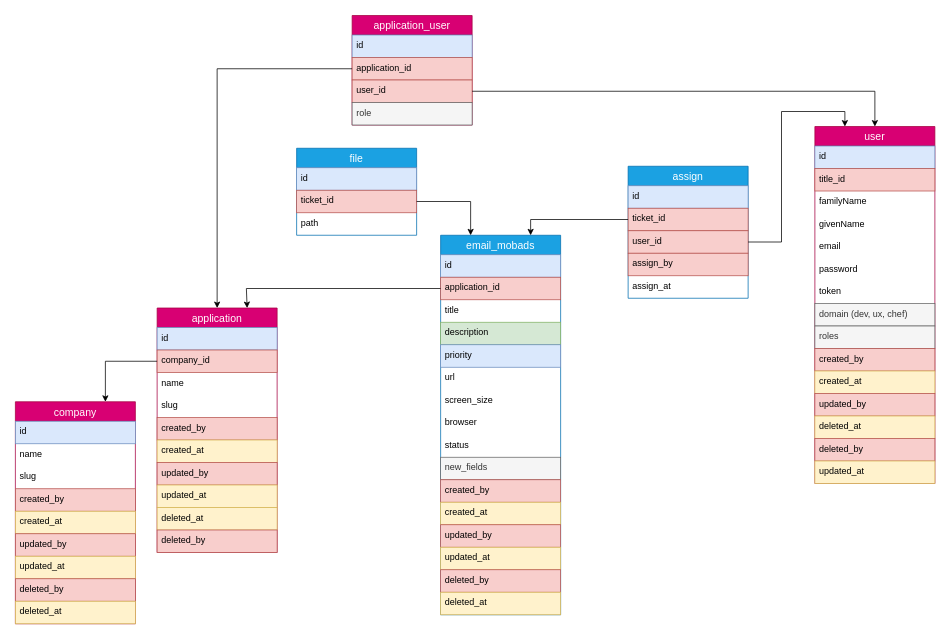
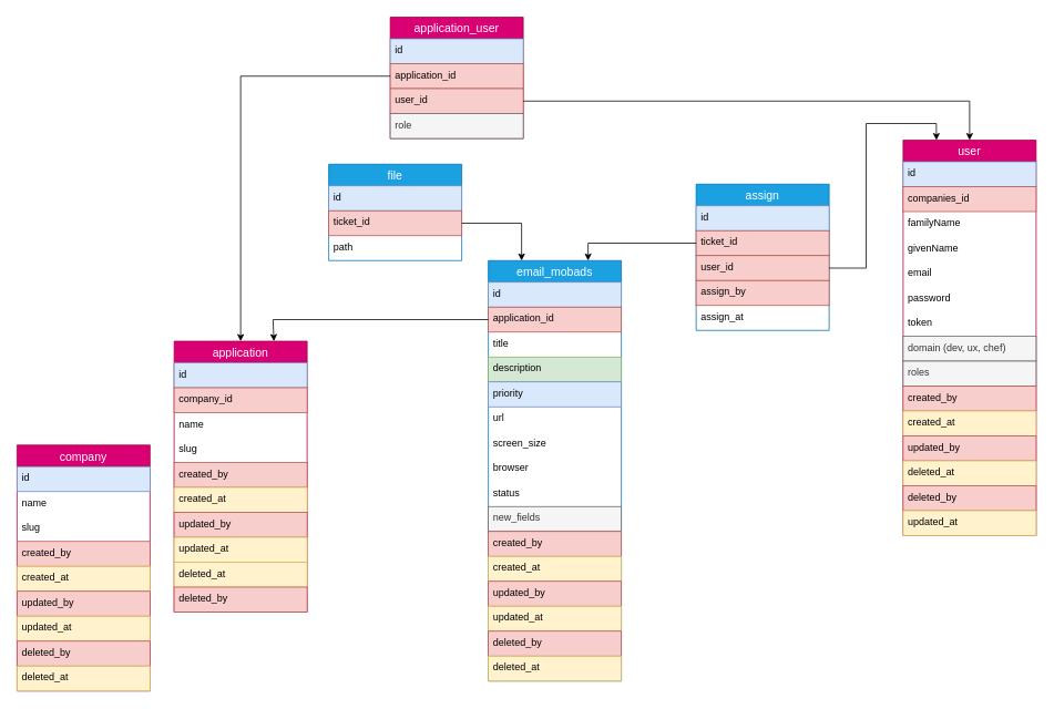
  <mxCell id="0" />
  <mxCell id="1" parent="0" />
  <mxCell id="2" value="company" style="swimlane;fontStyle=0;childLayout=stackLayout;horizontal=1;startSize=26;horizontalStack=0;resizeParent=1;resizeParentMax=0;resizeLast=0;collapsible=1;marginBottom=0;align=center;fontSize=14;fillColor=#d80073;strokeColor=#A50040;fontColor=#ffffff;" parent="1" vertex="1"><mxGeometry x="20" y="535" width="160" height="296" as="geometry" /></mxCell>
  <mxCell id="3" value="id" style="text;strokeColor=#6c8ebf;fillColor=#dae8fc;spacingLeft=4;spacingRight=4;overflow=hidden;rotatable=0;points=[[0,0.5],[1,0.5]];portConstraint=eastwest;fontSize=12;" parent="2" vertex="1"><mxGeometry y="26" width="160" height="30" as="geometry" /></mxCell>
  <mxCell id="4" value="name" style="text;strokeColor=none;fillColor=none;spacingLeft=4;spacingRight=4;overflow=hidden;rotatable=0;points=[[0,0.5],[1,0.5]];portConstraint=eastwest;fontSize=12;" parent="2" vertex="1"><mxGeometry y="56" width="160" height="30" as="geometry" /></mxCell>
  <mxCell id="5" value="slug" style="text;strokeColor=none;fillColor=none;spacingLeft=4;spacingRight=4;overflow=hidden;rotatable=0;points=[[0,0.5],[1,0.5]];portConstraint=eastwest;fontSize=12;" parent="2" vertex="1"><mxGeometry y="86" width="160" height="30" as="geometry" /></mxCell>
  <mxCell id="6" value="created_by" style="text;strokeColor=#b85450;fillColor=#f8cecc;spacingLeft=4;spacingRight=4;overflow=hidden;rotatable=0;points=[[0,0.5],[1,0.5]];portConstraint=eastwest;fontSize=12;" parent="2" vertex="1"><mxGeometry y="116" width="160" height="30" as="geometry" /></mxCell>
  <mxCell id="7" value="created_at" style="text;strokeColor=#d6b656;fillColor=#fff2cc;spacingLeft=4;spacingRight=4;overflow=hidden;rotatable=0;points=[[0,0.5],[1,0.5]];portConstraint=eastwest;fontSize=12;" parent="2" vertex="1"><mxGeometry y="146" width="160" height="30" as="geometry" /></mxCell>
  <mxCell id="8" value="updated_by" style="text;strokeColor=#b85450;fillColor=#f8cecc;spacingLeft=4;spacingRight=4;overflow=hidden;rotatable=0;points=[[0,0.5],[1,0.5]];portConstraint=eastwest;fontSize=12;" parent="2" vertex="1"><mxGeometry y="176" width="160" height="30" as="geometry" /></mxCell>
  <mxCell id="9" value="updated_at" style="text;strokeColor=#d6b656;fillColor=#fff2cc;spacingLeft=4;spacingRight=4;overflow=hidden;rotatable=0;points=[[0,0.5],[1,0.5]];portConstraint=eastwest;fontSize=12;" parent="2" vertex="1"><mxGeometry y="206" width="160" height="30" as="geometry" /></mxCell>
  <mxCell id="10" value="deleted_by" style="text;strokeColor=#b85450;fillColor=#f8cecc;spacingLeft=4;spacingRight=4;overflow=hidden;rotatable=0;points=[[0,0.5],[1,0.5]];portConstraint=eastwest;fontSize=12;" parent="2" vertex="1"><mxGeometry y="236" width="160" height="30" as="geometry" /></mxCell>
  <mxCell id="11" value="deleted_at" style="text;strokeColor=#d6b656;fillColor=#fff2cc;spacingLeft=4;spacingRight=4;overflow=hidden;rotatable=0;points=[[0,0.5],[1,0.5]];portConstraint=eastwest;fontSize=12;" parent="2" vertex="1"><mxGeometry y="266" width="160" height="30" as="geometry" /></mxCell>
  <mxCell id="12" value="user" style="swimlane;fontStyle=0;childLayout=stackLayout;horizontal=1;startSize=26;horizontalStack=0;resizeParent=1;resizeParentMax=0;resizeLast=0;collapsible=1;marginBottom=0;align=center;fontSize=14;fillColor=#d80073;strokeColor=#A50040;fontColor=#ffffff;" parent="1" vertex="1"><mxGeometry x="1086" y="168" width="160" height="476" as="geometry" /></mxCell>
  <mxCell id="13" value="id" style="text;strokeColor=#6c8ebf;fillColor=#dae8fc;spacingLeft=4;spacingRight=4;overflow=hidden;rotatable=0;points=[[0,0.5],[1,0.5]];portConstraint=eastwest;fontSize=12;" parent="12" vertex="1"><mxGeometry y="26" width="160" height="30" as="geometry" /></mxCell>
- <mxCell id="14" value="title_id" style="text;strokeColor=#b85450;fillColor=#f8cecc;spacingLeft=4;spacingRight=4;overflow=hidden;rotatable=0;points=[[0,0.5],[1,0.5]];portConstraint=eastwest;fontSize=12;" vertex="1" parent="12"><mxGeometry y="56" width="160" height="30" as="geometry" /></mxCell>
+ <mxCell id="14" value="companies_id" style="text;strokeColor=#b85450;fillColor=#f8cecc;spacingLeft=4;spacingRight=4;overflow=hidden;rotatable=0;points=[[0,0.5],[1,0.5]];portConstraint=eastwest;fontSize=12;" vertex="1" parent="12"><mxGeometry y="56" width="160" height="30" as="geometry" /></mxCell>
  <mxCell id="15" value="familyName&#10;" style="text;strokeColor=none;fillColor=none;spacingLeft=4;spacingRight=4;overflow=hidden;rotatable=0;points=[[0,0.5],[1,0.5]];portConstraint=eastwest;fontSize=12;" parent="12" vertex="1"><mxGeometry y="86" width="160" height="30" as="geometry" /></mxCell>
  <mxCell id="16" value="givenName" style="text;strokeColor=none;fillColor=none;spacingLeft=4;spacingRight=4;overflow=hidden;rotatable=0;points=[[0,0.5],[1,0.5]];portConstraint=eastwest;fontSize=12;" parent="12" vertex="1"><mxGeometry y="116" width="160" height="30" as="geometry" /></mxCell>
  <mxCell id="17" value="email" style="text;strokeColor=none;fillColor=none;spacingLeft=4;spacingRight=4;overflow=hidden;rotatable=0;points=[[0,0.5],[1,0.5]];portConstraint=eastwest;fontSize=12;" parent="12" vertex="1"><mxGeometry y="146" width="160" height="30" as="geometry" /></mxCell>
  <mxCell id="18" value="password" style="text;strokeColor=none;fillColor=none;spacingLeft=4;spacingRight=4;overflow=hidden;rotatable=0;points=[[0,0.5],[1,0.5]];portConstraint=eastwest;fontSize=12;" parent="12" vertex="1"><mxGeometry y="176" width="160" height="30" as="geometry" /></mxCell>
  <mxCell id="19" value="token" style="text;strokeColor=none;fillColor=none;spacingLeft=4;spacingRight=4;overflow=hidden;rotatable=0;points=[[0,0.5],[1,0.5]];portConstraint=eastwest;fontSize=12;" parent="12" vertex="1"><mxGeometry y="206" width="160" height="30" as="geometry" /></mxCell>
  <mxCell id="20" value="domain (dev, ux, chef)" style="text;strokeColor=#666666;fillColor=#f5f5f5;spacingLeft=4;spacingRight=4;overflow=hidden;rotatable=0;points=[[0,0.5],[1,0.5]];portConstraint=eastwest;fontSize=12;fontColor=#333333;" parent="12" vertex="1"><mxGeometry y="236" width="160" height="30" as="geometry" /></mxCell>
  <mxCell id="21" value="roles" style="text;strokeColor=#666666;fillColor=#f5f5f5;spacingLeft=4;spacingRight=4;overflow=hidden;rotatable=0;points=[[0,0.5],[1,0.5]];portConstraint=eastwest;fontSize=12;fontColor=#333333;" parent="12" vertex="1"><mxGeometry y="266" width="160" height="30" as="geometry" /></mxCell>
  <mxCell id="22" value="created_by" style="text;strokeColor=#b85450;fillColor=#f8cecc;spacingLeft=4;spacingRight=4;overflow=hidden;rotatable=0;points=[[0,0.5],[1,0.5]];portConstraint=eastwest;fontSize=12;" parent="12" vertex="1"><mxGeometry y="296" width="160" height="30" as="geometry" /></mxCell>
  <mxCell id="23" value="created_at" style="text;strokeColor=#d6b656;fillColor=#fff2cc;spacingLeft=4;spacingRight=4;overflow=hidden;rotatable=0;points=[[0,0.5],[1,0.5]];portConstraint=eastwest;fontSize=12;" parent="12" vertex="1"><mxGeometry y="326" width="160" height="30" as="geometry" /></mxCell>
  <mxCell id="24" value="updated_by" style="text;strokeColor=#b85450;fillColor=#f8cecc;spacingLeft=4;spacingRight=4;overflow=hidden;rotatable=0;points=[[0,0.5],[1,0.5]];portConstraint=eastwest;fontSize=12;" parent="12" vertex="1"><mxGeometry y="356" width="160" height="30" as="geometry" /></mxCell>
  <mxCell id="25" value="deleted_at" style="text;strokeColor=#d6b656;fillColor=#fff2cc;spacingLeft=4;spacingRight=4;overflow=hidden;rotatable=0;points=[[0,0.5],[1,0.5]];portConstraint=eastwest;fontSize=12;" parent="12" vertex="1"><mxGeometry y="386" width="160" height="30" as="geometry" /></mxCell>
  <mxCell id="26" value="deleted_by" style="text;strokeColor=#b85450;fillColor=#f8cecc;spacingLeft=4;spacingRight=4;overflow=hidden;rotatable=0;points=[[0,0.5],[1,0.5]];portConstraint=eastwest;fontSize=12;" parent="12" vertex="1"><mxGeometry y="416" width="160" height="30" as="geometry" /></mxCell>
  <mxCell id="27" value="updated_at" style="text;strokeColor=#d6b656;fillColor=#fff2cc;spacingLeft=4;spacingRight=4;overflow=hidden;rotatable=0;points=[[0,0.5],[1,0.5]];portConstraint=eastwest;fontSize=12;" parent="12" vertex="1"><mxGeometry y="446" width="160" height="30" as="geometry" /></mxCell>
  <mxCell id="28" value="application" style="swimlane;fontStyle=0;childLayout=stackLayout;horizontal=1;startSize=26;horizontalStack=0;resizeParent=1;resizeParentMax=0;resizeLast=0;collapsible=1;marginBottom=0;align=center;fontSize=14;fillColor=#d80073;strokeColor=#A50040;fontColor=#ffffff;" parent="1" vertex="1"><mxGeometry x="209" y="410" width="160" height="326" as="geometry" /></mxCell>
  <mxCell id="29" value="id" style="text;strokeColor=#6c8ebf;fillColor=#dae8fc;spacingLeft=4;spacingRight=4;overflow=hidden;rotatable=0;points=[[0,0.5],[1,0.5]];portConstraint=eastwest;fontSize=12;" parent="28" vertex="1"><mxGeometry y="26" width="160" height="30" as="geometry" /></mxCell>
  <mxCell id="30" value="company_id" style="text;strokeColor=#b85450;fillColor=#f8cecc;spacingLeft=4;spacingRight=4;overflow=hidden;rotatable=0;points=[[0,0.5],[1,0.5]];portConstraint=eastwest;fontSize=12;" parent="28" vertex="1"><mxGeometry y="56" width="160" height="30" as="geometry" /></mxCell>
  <mxCell id="31" value="name" style="text;strokeColor=none;fillColor=none;spacingLeft=4;spacingRight=4;overflow=hidden;rotatable=0;points=[[0,0.5],[1,0.5]];portConstraint=eastwest;fontSize=12;" parent="28" vertex="1"><mxGeometry y="86" width="160" height="30" as="geometry" /></mxCell>
  <mxCell id="32" value="slug" style="text;strokeColor=none;fillColor=none;spacingLeft=4;spacingRight=4;overflow=hidden;rotatable=0;points=[[0,0.5],[1,0.5]];portConstraint=eastwest;fontSize=12;" parent="28" vertex="1"><mxGeometry y="116" width="160" height="30" as="geometry" /></mxCell>
  <mxCell id="33" value="created_by" style="text;strokeColor=#b85450;fillColor=#f8cecc;spacingLeft=4;spacingRight=4;overflow=hidden;rotatable=0;points=[[0,0.5],[1,0.5]];portConstraint=eastwest;fontSize=12;" parent="28" vertex="1"><mxGeometry y="146" width="160" height="30" as="geometry" /></mxCell>
  <mxCell id="34" value="created_at" style="text;strokeColor=#d6b656;fillColor=#fff2cc;spacingLeft=4;spacingRight=4;overflow=hidden;rotatable=0;points=[[0,0.5],[1,0.5]];portConstraint=eastwest;fontSize=12;" parent="28" vertex="1"><mxGeometry y="176" width="160" height="30" as="geometry" /></mxCell>
  <mxCell id="35" value="updated_by" style="text;strokeColor=#b85450;fillColor=#f8cecc;spacingLeft=4;spacingRight=4;overflow=hidden;rotatable=0;points=[[0,0.5],[1,0.5]];portConstraint=eastwest;fontSize=12;" parent="28" vertex="1"><mxGeometry y="206" width="160" height="30" as="geometry" /></mxCell>
  <mxCell id="36" value="updated_at" style="text;strokeColor=#d6b656;fillColor=#fff2cc;spacingLeft=4;spacingRight=4;overflow=hidden;rotatable=0;points=[[0,0.5],[1,0.5]];portConstraint=eastwest;fontSize=12;" parent="28" vertex="1"><mxGeometry y="236" width="160" height="30" as="geometry" /></mxCell>
  <mxCell id="37" value="deleted_at" style="text;strokeColor=#d6b656;fillColor=#fff2cc;spacingLeft=4;spacingRight=4;overflow=hidden;rotatable=0;points=[[0,0.5],[1,0.5]];portConstraint=eastwest;fontSize=12;" parent="28" vertex="1"><mxGeometry y="266" width="160" height="30" as="geometry" /></mxCell>
  <mxCell id="38" value="deleted_by" style="text;strokeColor=#b85450;fillColor=#f8cecc;spacingLeft=4;spacingRight=4;overflow=hidden;rotatable=0;points=[[0,0.5],[1,0.5]];portConstraint=eastwest;fontSize=12;" parent="28" vertex="1"><mxGeometry y="296" width="160" height="30" as="geometry" /></mxCell>
  <mxCell id="39" value="email_mobads" style="swimlane;fontStyle=0;childLayout=stackLayout;horizontal=1;startSize=26;horizontalStack=0;resizeParent=1;resizeParentMax=0;resizeLast=0;collapsible=1;marginBottom=0;align=center;fontSize=14;fillColor=#1ba1e2;strokeColor=#006EAF;fontColor=#ffffff;" parent="1" vertex="1"><mxGeometry x="587" y="313" width="160" height="506" as="geometry" /></mxCell>
  <mxCell id="40" value="id" style="text;strokeColor=#6c8ebf;fillColor=#dae8fc;spacingLeft=4;spacingRight=4;overflow=hidden;rotatable=0;points=[[0,0.5],[1,0.5]];portConstraint=eastwest;fontSize=12;" parent="39" vertex="1"><mxGeometry y="26" width="160" height="30" as="geometry" /></mxCell>
  <mxCell id="41" value="application_id" style="text;strokeColor=#b85450;fillColor=#f8cecc;spacingLeft=4;spacingRight=4;overflow=hidden;rotatable=0;points=[[0,0.5],[1,0.5]];portConstraint=eastwest;fontSize=12;" parent="39" vertex="1"><mxGeometry y="56" width="160" height="30" as="geometry" /></mxCell>
  <mxCell id="42" value="title" style="text;strokeColor=none;fillColor=none;spacingLeft=4;spacingRight=4;overflow=hidden;rotatable=0;points=[[0,0.5],[1,0.5]];portConstraint=eastwest;fontSize=12;" parent="39" vertex="1"><mxGeometry y="86" width="160" height="30" as="geometry" /></mxCell>
  <mxCell id="43" value="description" style="text;strokeColor=#82b366;fillColor=#d5e8d4;spacingLeft=4;spacingRight=4;overflow=hidden;rotatable=0;points=[[0,0.5],[1,0.5]];portConstraint=eastwest;fontSize=12;" parent="39" vertex="1"><mxGeometry y="116" width="160" height="30" as="geometry" /></mxCell>
  <mxCell id="44" value="priority" style="text;strokeColor=#6c8ebf;fillColor=#dae8fc;spacingLeft=4;spacingRight=4;overflow=hidden;rotatable=0;points=[[0,0.5],[1,0.5]];portConstraint=eastwest;fontSize=12;" parent="39" vertex="1"><mxGeometry y="146" width="160" height="30" as="geometry" /></mxCell>
  <mxCell id="45" value="url" style="text;strokeColor=none;fillColor=none;spacingLeft=4;spacingRight=4;overflow=hidden;rotatable=0;points=[[0,0.5],[1,0.5]];portConstraint=eastwest;fontSize=12;" parent="39" vertex="1"><mxGeometry y="176" width="160" height="30" as="geometry" /></mxCell>
  <mxCell id="46" value="screen_size" style="text;strokeColor=none;fillColor=none;spacingLeft=4;spacingRight=4;overflow=hidden;rotatable=0;points=[[0,0.5],[1,0.5]];portConstraint=eastwest;fontSize=12;" parent="39" vertex="1"><mxGeometry y="206" width="160" height="30" as="geometry" /></mxCell>
  <mxCell id="47" value="browser" style="text;strokeColor=none;fillColor=none;spacingLeft=4;spacingRight=4;overflow=hidden;rotatable=0;points=[[0,0.5],[1,0.5]];portConstraint=eastwest;fontSize=12;" parent="39" vertex="1"><mxGeometry y="236" width="160" height="30" as="geometry" /></mxCell>
  <mxCell id="48" value="status" style="text;strokeColor=none;fillColor=none;spacingLeft=4;spacingRight=4;overflow=hidden;rotatable=0;points=[[0,0.5],[1,0.5]];portConstraint=eastwest;fontSize=12;" parent="39" vertex="1"><mxGeometry y="266" width="160" height="30" as="geometry" /></mxCell>
  <mxCell id="49" value="new_fields" style="text;strokeColor=#666666;fillColor=#f5f5f5;spacingLeft=4;spacingRight=4;overflow=hidden;rotatable=0;points=[[0,0.5],[1,0.5]];portConstraint=eastwest;fontSize=12;fontColor=#333333;" parent="39" vertex="1"><mxGeometry y="296" width="160" height="30" as="geometry" /></mxCell>
  <mxCell id="50" value="created_by" style="text;strokeColor=#b85450;fillColor=#f8cecc;spacingLeft=4;spacingRight=4;overflow=hidden;rotatable=0;points=[[0,0.5],[1,0.5]];portConstraint=eastwest;fontSize=12;" parent="39" vertex="1"><mxGeometry y="326" width="160" height="30" as="geometry" /></mxCell>
  <mxCell id="51" value="created_at" style="text;strokeColor=#d6b656;fillColor=#fff2cc;spacingLeft=4;spacingRight=4;overflow=hidden;rotatable=0;points=[[0,0.5],[1,0.5]];portConstraint=eastwest;fontSize=12;" parent="39" vertex="1"><mxGeometry y="356" width="160" height="30" as="geometry" /></mxCell>
  <mxCell id="52" value="updated_by" style="text;strokeColor=#b85450;fillColor=#f8cecc;spacingLeft=4;spacingRight=4;overflow=hidden;rotatable=0;points=[[0,0.5],[1,0.5]];portConstraint=eastwest;fontSize=12;" parent="39" vertex="1"><mxGeometry y="386" width="160" height="30" as="geometry" /></mxCell>
  <mxCell id="53" value="updated_at" style="text;strokeColor=#d6b656;fillColor=#fff2cc;spacingLeft=4;spacingRight=4;overflow=hidden;rotatable=0;points=[[0,0.5],[1,0.5]];portConstraint=eastwest;fontSize=12;" parent="39" vertex="1"><mxGeometry y="416" width="160" height="30" as="geometry" /></mxCell>
  <mxCell id="54" value="deleted_by" style="text;strokeColor=#b85450;fillColor=#f8cecc;spacingLeft=4;spacingRight=4;overflow=hidden;rotatable=0;points=[[0,0.5],[1,0.5]];portConstraint=eastwest;fontSize=12;" parent="39" vertex="1"><mxGeometry y="446" width="160" height="30" as="geometry" /></mxCell>
  <mxCell id="55" value="deleted_at" style="text;strokeColor=#d6b656;fillColor=#fff2cc;spacingLeft=4;spacingRight=4;overflow=hidden;rotatable=0;points=[[0,0.5],[1,0.5]];portConstraint=eastwest;fontSize=12;" parent="39" vertex="1"><mxGeometry y="476" width="160" height="30" as="geometry" /></mxCell>
  <mxCell id="56" value="file" style="swimlane;fontStyle=0;childLayout=stackLayout;horizontal=1;startSize=26;horizontalStack=0;resizeParent=1;resizeParentMax=0;resizeLast=0;collapsible=1;marginBottom=0;align=center;fontSize=14;fillColor=#1ba1e2;strokeColor=#006EAF;fontColor=#ffffff;" parent="1" vertex="1"><mxGeometry x="395" y="197" width="160" height="116" as="geometry" /></mxCell>
  <mxCell id="57" value="id" style="text;strokeColor=#6c8ebf;fillColor=#dae8fc;spacingLeft=4;spacingRight=4;overflow=hidden;rotatable=0;points=[[0,0.5],[1,0.5]];portConstraint=eastwest;fontSize=12;" parent="56" vertex="1"><mxGeometry y="26" width="160" height="30" as="geometry" /></mxCell>
  <mxCell id="58" value="ticket_id" style="text;strokeColor=#b85450;fillColor=#f8cecc;spacingLeft=4;spacingRight=4;overflow=hidden;rotatable=0;points=[[0,0.5],[1,0.5]];portConstraint=eastwest;fontSize=12;" parent="56" vertex="1"><mxGeometry y="56" width="160" height="30" as="geometry" /></mxCell>
  <mxCell id="59" value="path" style="text;strokeColor=none;fillColor=none;spacingLeft=4;spacingRight=4;overflow=hidden;rotatable=0;points=[[0,0.5],[1,0.5]];portConstraint=eastwest;fontSize=12;" parent="56" vertex="1"><mxGeometry y="86" width="160" height="30" as="geometry" /></mxCell>
  <mxCell id="60" value="application_user" style="swimlane;fontStyle=0;childLayout=stackLayout;horizontal=1;startSize=26;horizontalStack=0;resizeParent=1;resizeParentMax=0;resizeLast=0;collapsible=1;marginBottom=0;align=center;fontSize=14;fillColor=#d80073;strokeColor=#A50040;fontColor=#ffffff;" parent="1" vertex="1"><mxGeometry x="469" y="20" width="160" height="146" as="geometry" /></mxCell>
  <mxCell id="61" value="id" style="text;strokeColor=#6c8ebf;fillColor=#dae8fc;spacingLeft=4;spacingRight=4;overflow=hidden;rotatable=0;points=[[0,0.5],[1,0.5]];portConstraint=eastwest;fontSize=12;" parent="60" vertex="1"><mxGeometry y="26" width="160" height="30" as="geometry" /></mxCell>
  <mxCell id="62" value="application_id" style="text;strokeColor=#b85450;fillColor=#f8cecc;spacingLeft=4;spacingRight=4;overflow=hidden;rotatable=0;points=[[0,0.5],[1,0.5]];portConstraint=eastwest;fontSize=12;" parent="60" vertex="1"><mxGeometry y="56" width="160" height="30" as="geometry" /></mxCell>
  <mxCell id="63" value="user_id" style="text;strokeColor=#b85450;fillColor=#f8cecc;spacingLeft=4;spacingRight=4;overflow=hidden;rotatable=0;points=[[0,0.5],[1,0.5]];portConstraint=eastwest;fontSize=12;" parent="60" vertex="1"><mxGeometry y="86" width="160" height="30" as="geometry" /></mxCell>
  <mxCell id="64" value="role" style="text;spacingLeft=4;spacingRight=4;overflow=hidden;rotatable=0;points=[[0,0.5],[1,0.5]];portConstraint=eastwest;fontSize=12;fillColor=#f5f5f5;strokeColor=#666666;fontColor=#333333;" parent="60" vertex="1"><mxGeometry y="116" width="160" height="30" as="geometry" /></mxCell>
  <mxCell id="65" value="assign" style="swimlane;fontStyle=0;childLayout=stackLayout;horizontal=1;startSize=26;horizontalStack=0;resizeParent=1;resizeParentMax=0;resizeLast=0;collapsible=1;marginBottom=0;align=center;fontSize=14;fillColor=#1ba1e2;strokeColor=#006EAF;fontColor=#ffffff;" parent="1" vertex="1"><mxGeometry x="837" y="221" width="160" height="176" as="geometry" /></mxCell>
  <mxCell id="66" value="id" style="text;strokeColor=#6c8ebf;fillColor=#dae8fc;spacingLeft=4;spacingRight=4;overflow=hidden;rotatable=0;points=[[0,0.5],[1,0.5]];portConstraint=eastwest;fontSize=12;" parent="65" vertex="1"><mxGeometry y="26" width="160" height="30" as="geometry" /></mxCell>
  <mxCell id="67" value="ticket_id" style="text;strokeColor=#b85450;fillColor=#f8cecc;spacingLeft=4;spacingRight=4;overflow=hidden;rotatable=0;points=[[0,0.5],[1,0.5]];portConstraint=eastwest;fontSize=12;" parent="65" vertex="1"><mxGeometry y="56" width="160" height="30" as="geometry" /></mxCell>
  <mxCell id="68" value="user_id" style="text;strokeColor=#b85450;fillColor=#f8cecc;spacingLeft=4;spacingRight=4;overflow=hidden;rotatable=0;points=[[0,0.5],[1,0.5]];portConstraint=eastwest;fontSize=12;" parent="65" vertex="1"><mxGeometry y="86" width="160" height="30" as="geometry" /></mxCell>
  <mxCell id="69" value="assign_by" style="text;strokeColor=#b85450;fillColor=#f8cecc;spacingLeft=4;spacingRight=4;overflow=hidden;rotatable=0;points=[[0,0.5],[1,0.5]];portConstraint=eastwest;fontSize=12;" parent="65" vertex="1"><mxGeometry y="116" width="160" height="30" as="geometry" /></mxCell>
  <mxCell id="70" value="assign_at" style="text;strokeColor=none;fillColor=none;spacingLeft=4;spacingRight=4;overflow=hidden;rotatable=0;points=[[0,0.5],[1,0.5]];portConstraint=eastwest;fontSize=12;" parent="65" vertex="1"><mxGeometry y="146" width="160" height="30" as="geometry" /></mxCell>
  <mxCell id="71" style="edgeStyle=orthogonalEdgeStyle;rounded=0;orthogonalLoop=1;jettySize=auto;html=1;exitX=1;exitY=0.5;exitDx=0;exitDy=0;entryX=0.25;entryY=0;entryDx=0;entryDy=0;" parent="1" source="58" target="39" edge="1"><mxGeometry relative="1" as="geometry" /></mxCell>
  <mxCell id="72" style="edgeStyle=orthogonalEdgeStyle;rounded=0;orthogonalLoop=1;jettySize=auto;html=1;entryX=0.75;entryY=0;entryDx=0;entryDy=0;" parent="1" source="41" target="28" edge="1"><mxGeometry relative="1" as="geometry"><Array as="points"><mxPoint x="328" y="384" /></Array></mxGeometry></mxCell>
- <mxCell id="73" style="edgeStyle=orthogonalEdgeStyle;rounded=0;orthogonalLoop=1;jettySize=auto;html=1;entryX=0.75;entryY=0;entryDx=0;entryDy=0;" parent="1" source="30" target="2" edge="1"><mxGeometry relative="1" as="geometry" /></mxCell>
  <mxCell id="74" style="edgeStyle=orthogonalEdgeStyle;rounded=0;orthogonalLoop=1;jettySize=auto;html=1;entryX=0.5;entryY=0;entryDx=0;entryDy=0;" parent="1" source="62" target="28" edge="1"><mxGeometry relative="1" as="geometry"><mxPoint x="345" y="247" as="sourcePoint" /></mxGeometry></mxCell>
  <mxCell id="75" style="edgeStyle=orthogonalEdgeStyle;rounded=0;orthogonalLoop=1;jettySize=auto;html=1;entryX=0.75;entryY=0;entryDx=0;entryDy=0;" parent="1" source="67" target="39" edge="1"><mxGeometry relative="1" as="geometry" /></mxCell>
  <mxCell id="76" style="edgeStyle=orthogonalEdgeStyle;rounded=0;orthogonalLoop=1;jettySize=auto;html=1;" parent="1" source="63" target="12" edge="1"><mxGeometry relative="1" as="geometry" /></mxCell>
  <mxCell id="77" style="edgeStyle=orthogonalEdgeStyle;rounded=0;orthogonalLoop=1;jettySize=auto;html=1;entryX=0.25;entryY=0;entryDx=0;entryDy=0;" parent="1" source="68" target="12" edge="1"><mxGeometry relative="1" as="geometry" /></mxCell>
